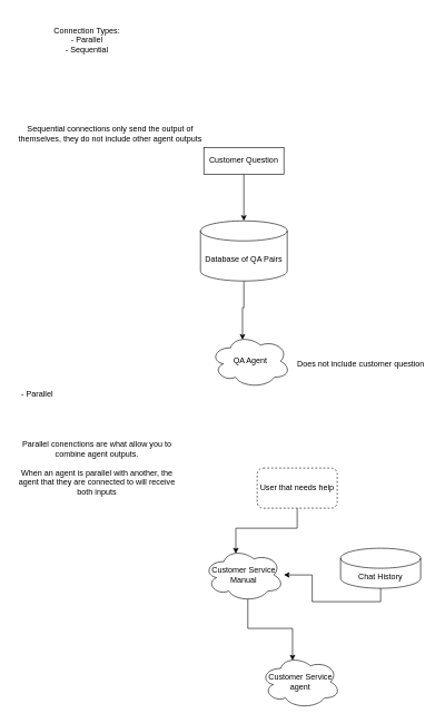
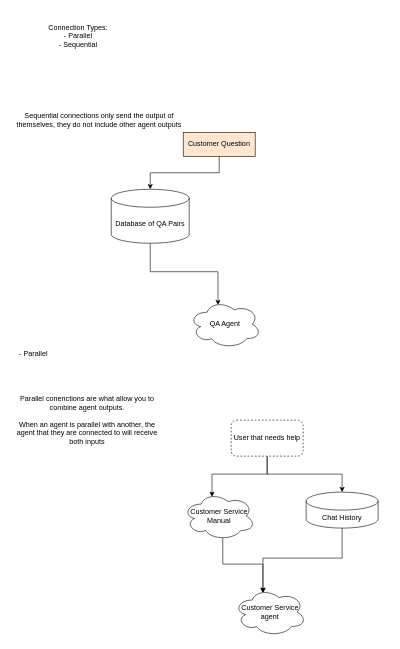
  <mxCell id="0" />
  <mxCell id="1" parent="0" />
  <mxCell id="2" value="Connection Types:&lt;br&gt;- Parallel&lt;br&gt;- Sequential" style="text;html=1;strokeColor=none;fillColor=none;align=center;verticalAlign=middle;whiteSpace=wrap;rounded=0;" vertex="1" parent="1"><mxGeometry x="25" width="210" height="80" as="geometry" y="20" /></mxCell>
  <mxCell id="3" value="Sequential connections only send the output of themselves, they do not include other agent outputs" style="text;html=1;strokeColor=none;fillColor=none;align=center;verticalAlign=middle;whiteSpace=wrap;rounded=0;" vertex="1" parent="1"><mxGeometry x="25" y="180" width="280" height="40" as="geometry" /></mxCell>
  <mxCell id="4" style="edgeStyle=orthogonalEdgeStyle;rounded=0;orthogonalLoop=1;jettySize=auto;html=1;exitX=0.5;exitY=1;exitDx=0;exitDy=0;entryX=0.5;entryY=0;entryDx=0;entryDy=0;entryPerimeter=0;" edge="1" parent="1" source="5" target="7"><mxGeometry relative="1" as="geometry" /></mxCell>
- <mxCell id="5" value="Customer Question" style="rounded=0;whiteSpace=wrap;html=1;" vertex="1" parent="1"><mxGeometry x="305" y="220" width="120" height="40" as="geometry" /></mxCell>
+ <mxCell id="5" value="Customer Question" style="rounded=0;whiteSpace=wrap;html=1;fillColor=#ffe6cc;" vertex="1" parent="1"><mxGeometry x="305" y="220" width="120" height="40" as="geometry" /></mxCell>
  <mxCell id="6" style="edgeStyle=orthogonalEdgeStyle;rounded=0;orthogonalLoop=1;jettySize=auto;html=1;exitX=0.5;exitY=1;exitDx=0;exitDy=0;exitPerimeter=0;entryX=0.4;entryY=0.1;entryDx=0;entryDy=0;entryPerimeter=0;" edge="1" parent="1" source="7" target="8"><mxGeometry relative="1" as="geometry" /></mxCell>
- <mxCell id="7" value="Database of QA Pairs" style="shape=cylinder3;whiteSpace=wrap;html=1;boundedLbl=1;backgroundOutline=1;size=15;" vertex="1" parent="1"><mxGeometry x="300" y="330" width="130" height="90" as="geometry" /></mxCell>
+ <mxCell id="7" value="Database of QA Pairs" style="shape=cylinder3;whiteSpace=wrap;html=1;boundedLbl=1;backgroundOutline=1;size=15;" vertex="1" parent="1"><mxGeometry x="185" y="315" width="130" height="90" as="geometry" /></mxCell>
  <mxCell id="8" value="QA Agent" style="ellipse;shape=cloud;whiteSpace=wrap;html=1;" vertex="1" parent="1"><mxGeometry x="315" y="500" width="120" height="80" as="geometry" /></mxCell>
- <mxCell id="9" value="Does not include customer question" style="text;html=1;align=center;verticalAlign=middle;resizable=0;points=[];autosize=1;strokeColor=none;fillColor=none;" vertex="1" parent="1"><mxGeometry x="435" y="530" width="210" height="30" as="geometry" /></mxCell>
  <mxCell id="10" value="- Parallel" style="text;html=1;align=center;verticalAlign=middle;resizable=0;points=[];autosize=1;strokeColor=none;fillColor=none;" vertex="1" parent="1"><mxGeometry x="20" y="575" width="70" height="30" as="geometry" /></mxCell>
  <mxCell id="11" value="Parallel conenctions are what allow you to combine agent outputs.&lt;br&gt;&lt;br&gt;When an agent is parallel with another, the agent that they are connected to will receive both inputs" style="text;html=1;strokeColor=none;fillColor=none;align=center;verticalAlign=middle;whiteSpace=wrap;rounded=0;" vertex="1" parent="1"><mxGeometry x="25" y="620" width="240" height="160" as="geometry" /></mxCell>
  <mxCell id="12" style="edgeStyle=orthogonalEdgeStyle;rounded=0;orthogonalLoop=1;jettySize=auto;html=1;exitX=0.55;exitY=0.95;exitDx=0;exitDy=0;exitPerimeter=0;entryX=0.4;entryY=0.1;entryDx=0;entryDy=0;entryPerimeter=0;" edge="1" parent="1" source="13" target="19"><mxGeometry relative="1" as="geometry" /></mxCell>
  <mxCell id="13" value="Customer Service Manual" style="ellipse;shape=cloud;whiteSpace=wrap;html=1;" vertex="1" parent="1"><mxGeometry x="305" y="820" width="120" height="80" as="geometry" /></mxCell>
- <mxCell id="14" style="edgeStyle=orthogonalEdgeStyle;rounded=0;orthogonalLoop=1;jettySize=auto;html=1;exitX=0.5;exitY=1;exitDx=0;exitDy=0;exitPerimeter=0;" edge="1" parent="1" source="15" target="13"><mxGeometry relative="1" as="geometry" /></mxCell>
+ <mxCell id="14" style="edgeStyle=orthogonalEdgeStyle;rounded=0;orthogonalLoop=1;jettySize=auto;html=1;exitX=0.5;exitY=1;exitDx=0;exitDy=0;exitPerimeter=0;entryX=0.4;entryY=0.1;entryDx=0;entryDy=0;entryPerimeter=0;" edge="1" parent="1" source="15" target="19"><mxGeometry relative="1" as="geometry" /></mxCell>
  <mxCell id="15" value="Chat History" style="shape=cylinder3;whiteSpace=wrap;html=1;boundedLbl=1;backgroundOutline=1;size=15;" vertex="1" parent="1"><mxGeometry x="510" y="820" width="120" height="60" as="geometry" /></mxCell>
  <mxCell id="16" style="edgeStyle=orthogonalEdgeStyle;rounded=0;orthogonalLoop=1;jettySize=auto;html=1;exitX=0.5;exitY=1;exitDx=0;exitDy=0;entryX=0.4;entryY=0.1;entryDx=0;entryDy=0;entryPerimeter=0;" edge="1" parent="1" source="18" target="13"><mxGeometry relative="1" as="geometry" /></mxCell>
+ <mxCell id="17" style="edgeStyle=orthogonalEdgeStyle;rounded=0;orthogonalLoop=1;jettySize=auto;html=1;exitX=0.5;exitY=1;exitDx=0;exitDy=0;entryX=0.5;entryY=0;entryDx=0;entryDy=0;entryPerimeter=0;" edge="1" parent="1" source="18" target="15"><mxGeometry relative="1" as="geometry" /></mxCell>
  <mxCell id="18" value="User that needs help" style="rounded=1;whiteSpace=wrap;html=1;dashed=1;" vertex="1" parent="1"><mxGeometry x="385" y="700" width="120" height="60" as="geometry" /></mxCell>
  <mxCell id="19" value="Customer Service agent" style="ellipse;shape=cloud;whiteSpace=wrap;html=1;" vertex="1" parent="1"><mxGeometry x="390" y="980" width="120" height="80" as="geometry" /></mxCell>
